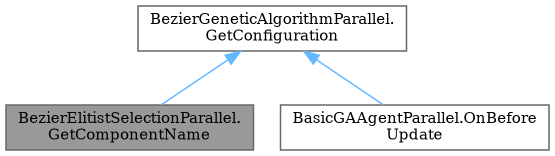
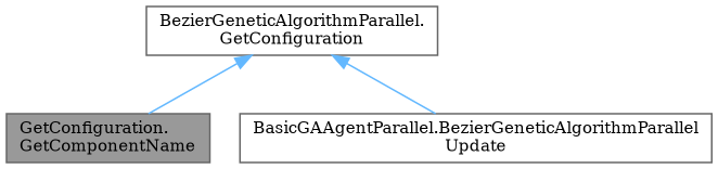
  digraph {
    fontname="DejaVu Serif"
    rankdir=TB
    node [color=grey40 fillcolor=white fontname="DejaVu Serif" fontsize=10 shape=box style=filled]
    edge [color=steelblue1 dir=back fontname="DejaVu Serif" fontsize=10 labelfontname=Helvetica labelfontsize=10 style=solid]
-   n1 [color=gray40 fillcolor=grey60 fontcolor=black height=0.2 label="BezierElitistSelectionParallel.\lGetComponentName" width=0.4]
+   n1 [color=gray40 fillcolor=grey60 fontcolor=black height=0.2 label="GetConfiguration.\lGetComponentName" width=0.4]
    n2 [height=0.2 label="BezierGeneticAlgorithmParallel.\lGetConfiguration" width=0.4]
-   n3 [height=0.2 label="BasicGAAgentParallel.OnBefore\lUpdate" width=0.4]
+   n3 [height=0.2 label="BasicGAAgentParallel.BezierGeneticAlgorithmParallel\lUpdate" width=0.4]
    n2 -> n1
    n2 -> n3
  }
